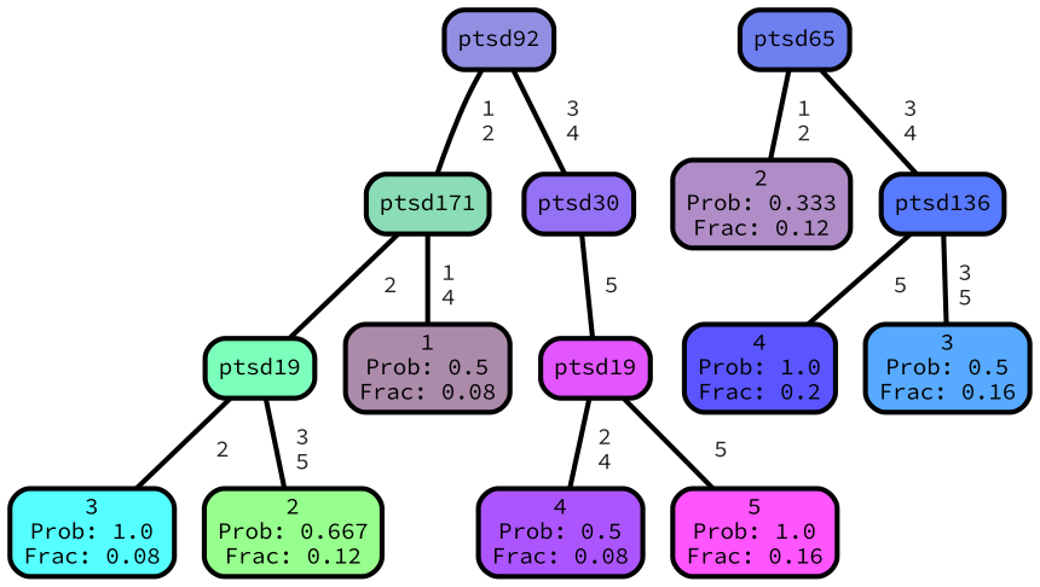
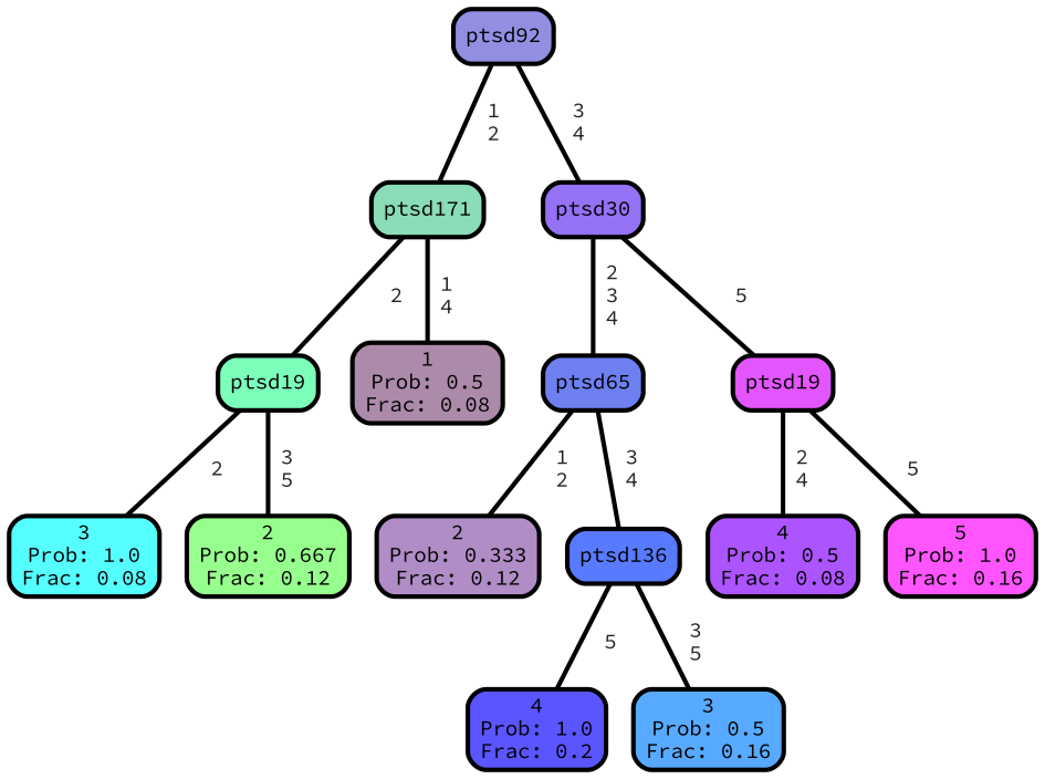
  graph {
    fontname="Source Code Pro"
    ranksep="0 equally"
    splines=straight
    node [color=black fontcolor=black fontname="Source Code Pro" penwidth=3 shape=box style="filled, rounded"]
    edge [color=black fontcolor=grey14 fontname="Source Code Pro" fontweight=bold penwidth=3]
    n1 [fillcolor="#55ffff" label="3\nProb: 1.0\nFrac: 0.08"]
    n2 [fillcolor="#7cffbb" label=ptsd19]
    n3 [fillcolor="#97ff8d" label="2\nProb: 0.667\nFrac: 0.12"]
    n4 [fillcolor="#8addb6" label=ptsd171]
    n5 [fillcolor="#ac8baa" label="1\nProb: 0.5\nFrac: 0.08"]
    n6 [fillcolor="#928fe3" label=ptsd92]
    n7 [fillcolor="#9571f5" label=ptsd30]
    n8 [fillcolor="#6e7ff0" label=ptsd65]
    n9 [fillcolor="#e355ff" label=ptsd19]
    n10 [fillcolor="#b08dc6" label="2\nProb: 0.333\nFrac: 0.12"]
    n11 [fillcolor="#587aff" label=ptsd136]
    n12 [fillcolor="#5a55ff" label="4\nProb: 1.0\nFrac: 0.2"]
    n13 [fillcolor="#57aaff" label="3\nProb: 0.5\nFrac: 0.16"]
    n14 [fillcolor="#ac55ff" label="4\nProb: 0.5\nFrac: 0.08"]
    n15 [fillcolor="#ff55ff" label="5\nProb: 1.0\nFrac: 0.16"]
    subgraph sub_1 {
      rank=same
    }
    n2 -- n1 [label=" 2"]
    n2 -- n3 [label=" 3\n 5"]
    n4 -- n2 [label=" 2"]
    n4 -- n5 [label=" 1\n 4"]
    n6 -- n4 [label=" 1\n 2"]
    n6 -- n7 [label=" 3\n 4"]
+   n7 -- n8 [label=" 2\n 3\n 4"]
    n7 -- n9 [label=" 5"]
    n8 -- n10 [label=" 1\n 2"]
    n8 -- n11 [label=" 3\n 4"]
    n9 -- n14 [label=" 2\n 4"]
    n9 -- n15 [label=" 5"]
    n11 -- n12 [label=" 5"]
    n11 -- n13 [label=" 3\n 5"]
  }
